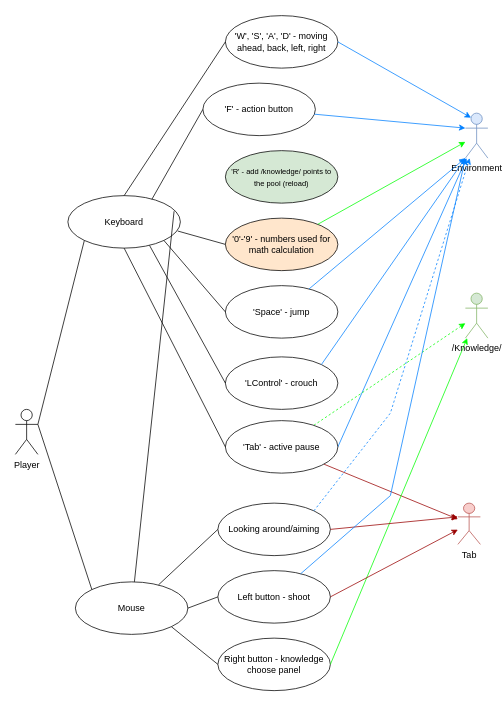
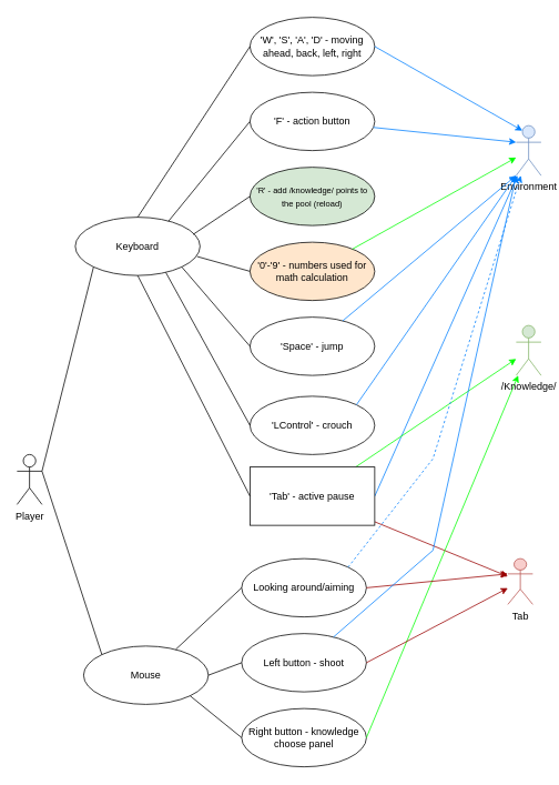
  <mxCell id="0" />
  <mxCell id="1" parent="0" />
  <mxCell id="2" value="Player" style="shape=umlActor;verticalLabelPosition=bottom;verticalAlign=top;html=1;outlineConnect=0;" parent="1" vertex="1"><mxGeometry x="20" y="545" width="30" height="60" as="geometry" /></mxCell>
  <mxCell id="3" value="'W', 'S', 'A', 'D' - moving ahead, back, left, right" style="ellipse;whiteSpace=wrap;html=1;" parent="1" vertex="1"><mxGeometry x="300" y="20" width="150" height="70" as="geometry" /></mxCell>
- <mxCell id="4" value="'F' - action button" style="ellipse;whiteSpace=wrap;html=1;" parent="1" vertex="1"><mxGeometry x="270" y="110" width="150" height="70" as="geometry" /></mxCell>
+ <mxCell id="4" value="'F' - action button" style="ellipse;whiteSpace=wrap;html=1;" parent="1" vertex="1"><mxGeometry x="300" y="110" width="150" height="70" as="geometry" /></mxCell>
  <mxCell id="5" value="'Space' - jump" style="ellipse;whiteSpace=wrap;html=1;" parent="1" vertex="1"><mxGeometry x="300" y="380" width="150" height="70" as="geometry" /></mxCell>
  <mxCell id="6" value="Keyboard" style="ellipse;whiteSpace=wrap;html=1;" parent="1" vertex="1"><mxGeometry x="90" y="260" width="150" height="70" as="geometry" /></mxCell>
  <mxCell id="7" value="Mouse" style="ellipse;whiteSpace=wrap;html=1;" parent="1" vertex="1"><mxGeometry x="100" y="775" width="150" height="70" as="geometry" /></mxCell>
  <mxCell id="8" style="rounded=0;orthogonalLoop=1;jettySize=auto;html=1;exitX=1;exitY=0.5;exitDx=0;exitDy=0;strokeColor=#007FFF;" parent="1" source="11" target="17" edge="1"><mxGeometry relative="1" as="geometry"><mxPoint x="580" y="530" as="targetPoint" /></mxGeometry></mxCell>
  <mxCell id="9" value="" style="rounded=0;orthogonalLoop=1;jettySize=auto;html=1;strokeColor=#990000;" parent="1" source="11" target="18" edge="1"><mxGeometry relative="1" as="geometry"><mxPoint x="530" y="505" as="targetPoint" /></mxGeometry></mxCell>
- <mxCell id="10" style="rounded=0;orthogonalLoop=1;jettySize=auto;html=1;strokeColor=#00FF00;dashed=1;" parent="1" source="11" target="35" edge="1"><mxGeometry relative="1" as="geometry" /></mxCell>
- <mxCell id="11" value="'Tab' - active pause" style="ellipse;whiteSpace=wrap;html=1;" parent="1" vertex="1"><mxGeometry x="300" y="560" width="150" height="70" as="geometry" /></mxCell>
+ <mxCell id="10" style="rounded=0;orthogonalLoop=1;jettySize=auto;html=1;strokeColor=#00FF00;" parent="1" source="11" target="35" edge="1"><mxGeometry relative="1" as="geometry" /></mxCell>
+ <mxCell id="11" value="'Tab' - active pause" style="whiteSpace=wrap;html=1;rounded=0;" parent="1" vertex="1"><mxGeometry x="300" y="560" width="150" height="70" as="geometry" /></mxCell>
  <mxCell id="12" value="Looking around/aiming" style="ellipse;whiteSpace=wrap;html=1;" parent="1" vertex="1"><mxGeometry x="290" y="670" width="150" height="70" as="geometry" /></mxCell>
  <mxCell id="13" value="Left button - shoot" style="ellipse;whiteSpace=wrap;html=1;" parent="1" vertex="1"><mxGeometry x="290" y="760" width="150" height="70" as="geometry" /></mxCell>
  <mxCell id="14" value="&lt;font style=&quot;font-size: 10px;&quot;&gt;'R' - add /knowledge/ points to the pool (reload)&lt;/font&gt;" style="ellipse;whiteSpace=wrap;html=1;fillColor=#d5e8d4;" parent="1" vertex="1"><mxGeometry x="300" y="200" width="150" height="70" as="geometry" /></mxCell>
  <mxCell id="15" value="'0'-'9' - numbers used for math calculation" style="ellipse;whiteSpace=wrap;html=1;fillColor=#ffe6cc;" parent="1" vertex="1"><mxGeometry x="300" y="290" width="150" height="70" as="geometry" /></mxCell>
  <mxCell id="16" value="Right button - knowledge choose panel" style="ellipse;whiteSpace=wrap;html=1;" parent="1" vertex="1"><mxGeometry x="290" y="850" width="150" height="70" as="geometry" /></mxCell>
  <mxCell id="17" value="Environment" style="shape=umlActor;verticalLabelPosition=bottom;verticalAlign=top;html=1;outlineConnect=0;fillColor=#dae8fc;strokeColor=#6c8ebf;" parent="1" vertex="1"><mxGeometry x="620" y="150" width="30" height="60" as="geometry" /></mxCell>
  <mxCell id="18" value="Tab" style="shape=umlActor;verticalLabelPosition=bottom;verticalAlign=top;html=1;outlineConnect=0;fillColor=#f8cecc;strokeColor=#b85450;" parent="1" vertex="1"><mxGeometry x="610" y="670" width="30" height="55" as="geometry" /></mxCell>
  <mxCell id="19" value="" style="endArrow=none;html=1;rounded=0;exitX=0.739;exitY=0.057;exitDx=0;exitDy=0;exitPerimeter=0;entryX=0;entryY=0.5;entryDx=0;entryDy=0;" parent="1" source="7" target="12" edge="1"><mxGeometry width="50" height="50" relative="1" as="geometry"><mxPoint x="320" y="650" as="sourcePoint" /><mxPoint x="370" y="600" as="targetPoint" /></mxGeometry></mxCell>
  <mxCell id="20" value="" style="endArrow=none;html=1;rounded=0;exitX=1;exitY=0.5;exitDx=0;exitDy=0;entryX=0;entryY=0.5;entryDx=0;entryDy=0;" parent="1" source="7" target="13" edge="1"><mxGeometry width="50" height="50" relative="1" as="geometry"><mxPoint x="201" y="774" as="sourcePoint" /><mxPoint x="300" y="715" as="targetPoint" /></mxGeometry></mxCell>
  <mxCell id="21" value="" style="endArrow=none;html=1;rounded=0;exitX=1;exitY=1;exitDx=0;exitDy=0;entryX=0;entryY=0.5;entryDx=0;entryDy=0;" parent="1" source="7" target="16" edge="1"><mxGeometry width="50" height="50" relative="1" as="geometry"><mxPoint x="230" y="805" as="sourcePoint" /><mxPoint x="300" y="805" as="targetPoint" /></mxGeometry></mxCell>
  <mxCell id="22" value="" style="endArrow=none;html=1;rounded=0;entryX=0;entryY=1;entryDx=0;entryDy=0;exitX=1;exitY=0.333;exitDx=0;exitDy=0;exitPerimeter=0;" parent="1" source="2" target="6" edge="1"><mxGeometry width="50" height="50" relative="1" as="geometry"><mxPoint x="160" y="550" as="sourcePoint" /><mxPoint x="279" y="600" as="targetPoint" /></mxGeometry></mxCell>
  <mxCell id="23" value="" style="endArrow=none;html=1;rounded=0;exitX=1;exitY=0.333;exitDx=0;exitDy=0;exitPerimeter=0;entryX=0;entryY=0;entryDx=0;entryDy=0;" parent="1" source="2" target="7" edge="1"><mxGeometry width="50" height="50" relative="1" as="geometry"><mxPoint x="180" y="669" as="sourcePoint" /><mxPoint x="289" y="610" as="targetPoint" /></mxGeometry></mxCell>
  <mxCell id="24" value="" style="endArrow=none;html=1;rounded=0;exitX=0.5;exitY=0;exitDx=0;exitDy=0;entryX=0;entryY=0.5;entryDx=0;entryDy=0;" parent="1" source="6" target="3" edge="1"><mxGeometry width="50" height="50" relative="1" as="geometry"><mxPoint x="60" y="139" as="sourcePoint" /><mxPoint x="169" y="80" as="targetPoint" /></mxGeometry></mxCell>
  <mxCell id="25" value="" style="endArrow=classic;html=1;rounded=0;exitX=1;exitY=0.5;exitDx=0;exitDy=0;endFill=1;strokeColor=#00FF00;" parent="1" source="16" target="35" edge="1"><mxGeometry width="50" height="50" relative="1" as="geometry"><mxPoint x="200" y="689" as="sourcePoint" /><mxPoint x="610" y="780" as="targetPoint" /></mxGeometry></mxCell>
  <mxCell id="26" value="" style="endArrow=classic;html=1;rounded=0;exitX=1;exitY=0.5;exitDx=0;exitDy=0;endFill=1;strokeColor=#990000;" parent="1" source="13" target="18" edge="1"><mxGeometry width="50" height="50" relative="1" as="geometry"><mxPoint x="210" y="699" as="sourcePoint" /><mxPoint x="319" y="640" as="targetPoint" /></mxGeometry></mxCell>
  <mxCell id="27" value="" style="endArrow=classic;html=1;rounded=0;exitX=1;exitY=0.5;exitDx=0;exitDy=0;entryX=0;entryY=0.333;entryDx=0;entryDy=0;entryPerimeter=0;endFill=1;strokeColor=#990000;" parent="1" source="12" target="18" edge="1"><mxGeometry width="50" height="50" relative="1" as="geometry"><mxPoint x="220" y="709" as="sourcePoint" /><mxPoint x="329" y="650" as="targetPoint" /></mxGeometry></mxCell>
  <mxCell id="28" value="" style="endArrow=classic;html=1;rounded=0;exitX=1;exitY=0;exitDx=0;exitDy=0;endFill=1;strokeColor=#007FFF;dashed=1;" parent="1" source="12" target="17" edge="1"><mxGeometry width="50" height="50" relative="1" as="geometry"><mxPoint x="230" y="719" as="sourcePoint" /><mxPoint x="339" y="660" as="targetPoint" /><Array as="points"><mxPoint x="520" y="550" /></Array></mxGeometry></mxCell>
  <mxCell id="29" value="" style="endArrow=none;html=1;rounded=0;exitX=0.747;exitY=0.069;exitDx=0;exitDy=0;exitPerimeter=0;entryX=0;entryY=0.5;entryDx=0;entryDy=0;" parent="1" source="6" target="4" edge="1"><mxGeometry width="50" height="50" relative="1" as="geometry"><mxPoint x="70" y="149" as="sourcePoint" /><mxPoint x="179" y="90" as="targetPoint" /></mxGeometry></mxCell>
- <mxCell id="30" value="" style="endArrow=none;html=1;rounded=0;exitX=0.944;exitY=0.297;exitDx=0;exitDy=0;exitPerimeter=0;" parent="1" source="6" target="7" edge="1"><mxGeometry width="50" height="50" relative="1" as="geometry"><mxPoint x="80" y="159" as="sourcePoint" /><mxPoint x="189" y="100" as="targetPoint" /></mxGeometry></mxCell>
+ <mxCell id="30" value="" style="endArrow=none;html=1;rounded=0;exitX=0.944;exitY=0.297;exitDx=0;exitDy=0;exitPerimeter=0;entryX=0;entryY=0.5;entryDx=0;entryDy=0;" parent="1" source="6" target="14" edge="1"><mxGeometry width="50" height="50" relative="1" as="geometry"><mxPoint x="80" y="159" as="sourcePoint" /><mxPoint x="189" y="100" as="targetPoint" /></mxGeometry></mxCell>
  <mxCell id="31" value="" style="endArrow=none;html=1;rounded=0;exitX=0.976;exitY=0.674;exitDx=0;exitDy=0;exitPerimeter=0;entryX=0;entryY=0.5;entryDx=0;entryDy=0;" parent="1" source="6" target="15" edge="1"><mxGeometry width="50" height="50" relative="1" as="geometry"><mxPoint x="90" y="169" as="sourcePoint" /><mxPoint x="199" y="110" as="targetPoint" /></mxGeometry></mxCell>
  <mxCell id="32" value="" style="endArrow=none;html=1;rounded=0;exitX=1;exitY=1;exitDx=0;exitDy=0;entryX=0;entryY=0.5;entryDx=0;entryDy=0;" parent="1" source="6" target="5" edge="1"><mxGeometry width="50" height="50" relative="1" as="geometry"><mxPoint x="100" y="179" as="sourcePoint" /><mxPoint x="209" y="120" as="targetPoint" /></mxGeometry></mxCell>
  <mxCell id="33" value="" style="endArrow=none;html=1;rounded=0;exitX=0.5;exitY=1;exitDx=0;exitDy=0;entryX=0;entryY=0.5;entryDx=0;entryDy=0;" parent="1" source="6" target="11" edge="1"><mxGeometry width="50" height="50" relative="1" as="geometry"><mxPoint x="110" y="189" as="sourcePoint" /><mxPoint x="219" y="130" as="targetPoint" /></mxGeometry></mxCell>
  <mxCell id="34" value="" style="endArrow=classic;html=1;rounded=0;exitX=1;exitY=0.5;exitDx=0;exitDy=0;entryX=0.25;entryY=0.1;entryDx=0;entryDy=0;entryPerimeter=0;endFill=1;strokeColor=#007FFF;" parent="1" source="3" target="17" edge="1"><mxGeometry width="50" height="50" relative="1" as="geometry"><mxPoint x="120" y="199" as="sourcePoint" /><mxPoint x="229" y="140" as="targetPoint" /></mxGeometry></mxCell>
  <mxCell id="35" value="/Knowledge/" style="shape=umlActor;verticalLabelPosition=bottom;verticalAlign=top;html=1;outlineConnect=0;fillColor=#d5e8d4;strokeColor=#82b366;" parent="1" vertex="1"><mxGeometry x="620" y="390" width="30" height="60" as="geometry" /></mxCell>
  <mxCell id="36" style="rounded=0;orthogonalLoop=1;jettySize=auto;html=1;entryX=0;entryY=0.333;entryDx=0;entryDy=0;entryPerimeter=0;strokeColor=#007FFF;" parent="1" source="4" target="17" edge="1"><mxGeometry relative="1" as="geometry" /></mxCell>
  <mxCell id="37" style="rounded=0;orthogonalLoop=1;jettySize=auto;html=1;strokeColor=#00FF00;" parent="1" source="15" target="17" edge="1"><mxGeometry relative="1" as="geometry" /></mxCell>
  <mxCell id="38" style="rounded=0;orthogonalLoop=1;jettySize=auto;html=1;entryX=0;entryY=1;entryDx=0;entryDy=0;entryPerimeter=0;strokeColor=#007FFF;" parent="1" source="5" target="17" edge="1"><mxGeometry relative="1" as="geometry" /></mxCell>
  <mxCell id="39" style="rounded=0;orthogonalLoop=1;jettySize=auto;html=1;entryX=0;entryY=1;entryDx=0;entryDy=0;entryPerimeter=0;strokeColor=#007FFF;" parent="1" source="13" target="17" edge="1"><mxGeometry relative="1" as="geometry"><Array as="points"><mxPoint x="520" y="660" /></Array></mxGeometry></mxCell>
  <mxCell id="40" value="'LControl' - crouch" style="ellipse;whiteSpace=wrap;html=1;" parent="1" vertex="1"><mxGeometry x="300" y="475" width="150" height="70" as="geometry" /></mxCell>
  <mxCell id="41" value="" style="endArrow=none;html=1;rounded=0;exitX=0.726;exitY=0.949;exitDx=0;exitDy=0;entryX=0;entryY=0.5;entryDx=0;entryDy=0;exitPerimeter=0;" parent="1" source="6" target="40" edge="1"><mxGeometry width="50" height="50" relative="1" as="geometry"><mxPoint x="228" y="330" as="sourcePoint" /><mxPoint x="310" y="425" as="targetPoint" /></mxGeometry></mxCell>
  <mxCell id="42" style="rounded=0;orthogonalLoop=1;jettySize=auto;html=1;entryX=0;entryY=1;entryDx=0;entryDy=0;entryPerimeter=0;exitX=1;exitY=0;exitDx=0;exitDy=0;strokeColor=#007FFF;" parent="1" source="40" target="17" edge="1"><mxGeometry relative="1" as="geometry"><mxPoint x="422" y="394" as="sourcePoint" /><mxPoint x="630" y="220" as="targetPoint" /></mxGeometry></mxCell>
